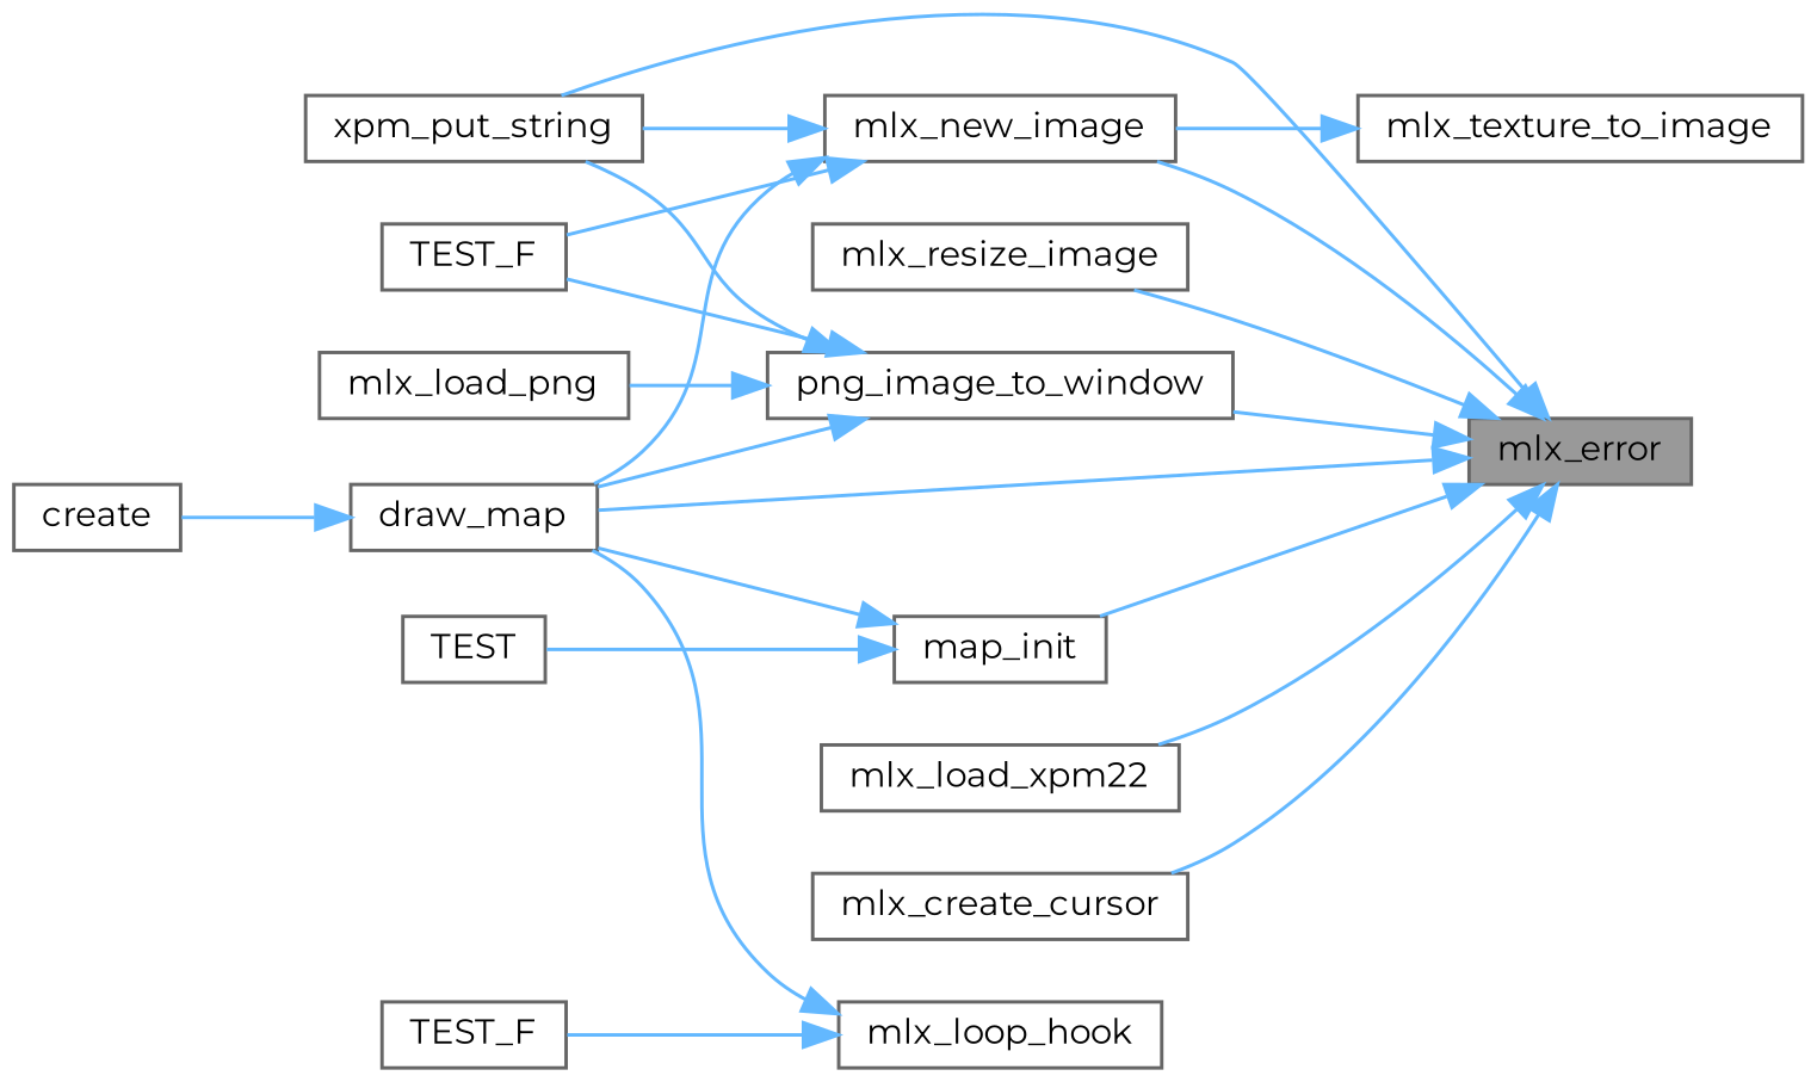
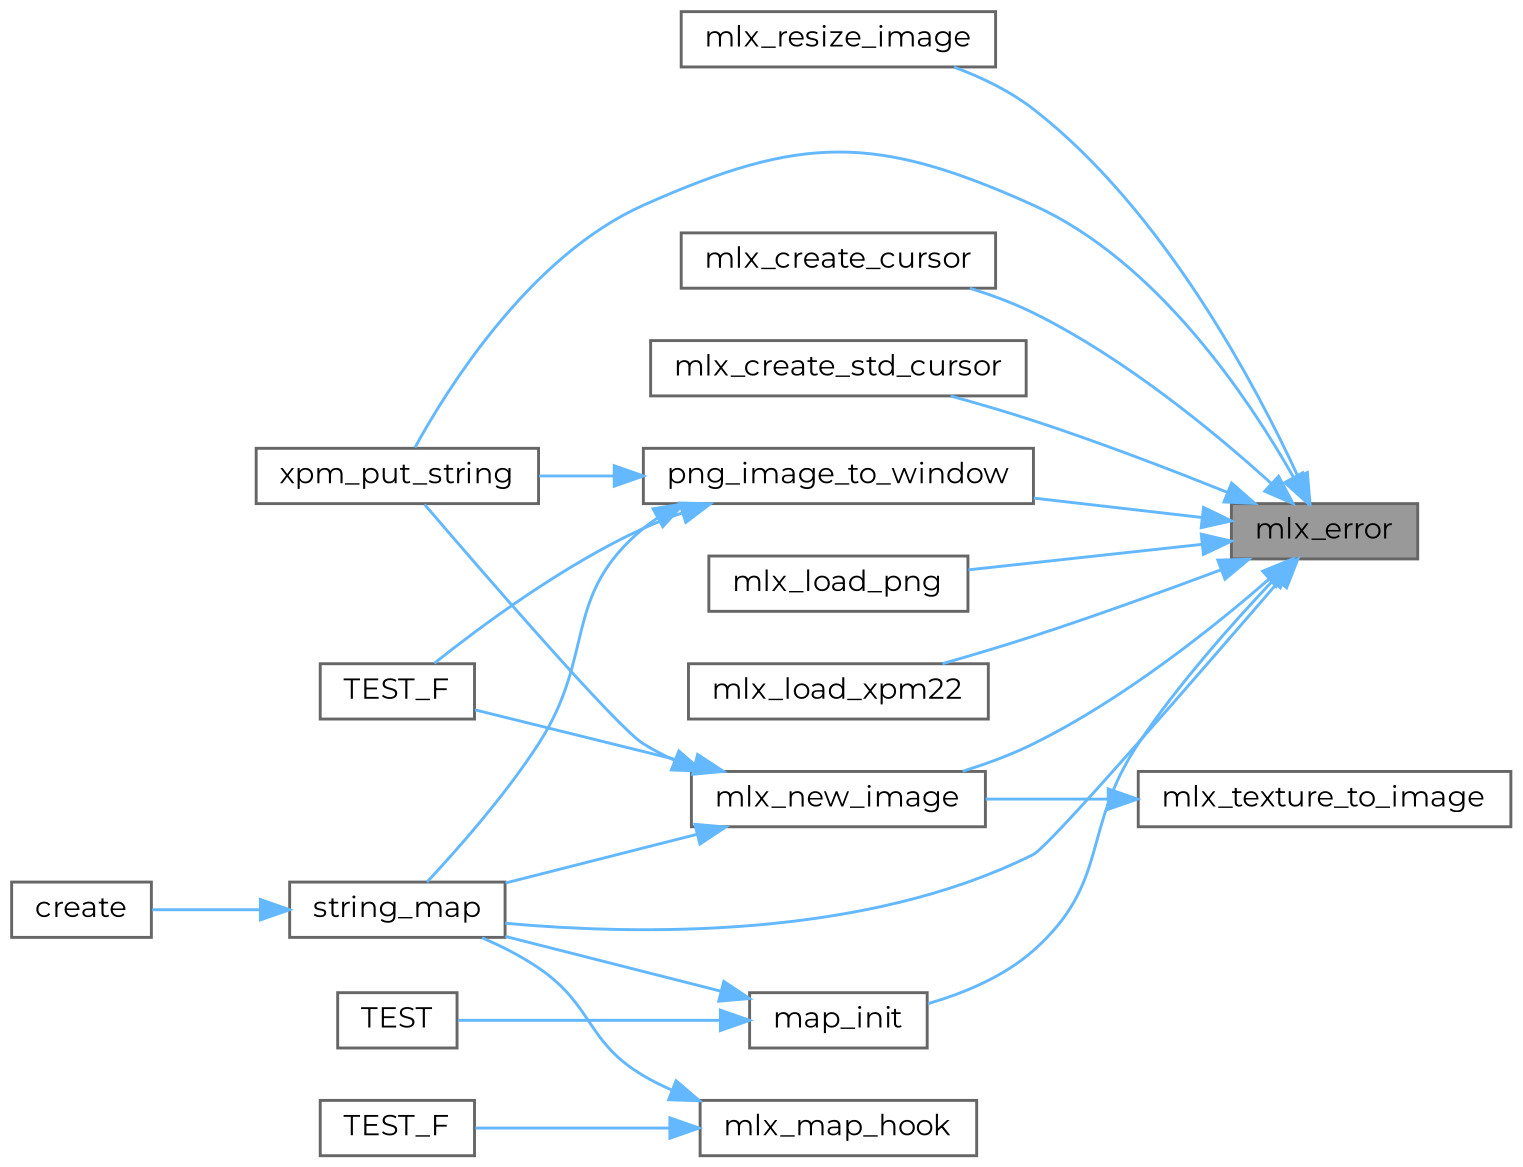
  digraph {
    fontname=Montserrat
    rankdir=RL
    node [color=grey40 fillcolor=white fontname=Montserrat fontsize=10 shape=box style=filled]
    edge [color=steelblue1 dir=back fontname=Montserrat fontsize=10 labelfontname=Helvetica labelfontsize=10 style=solid]
    n1 [color=gray40 fillcolor=grey60 fontcolor=black height=0.2 label=mlx_error width=0.4]
    n2 [height=0.2 label=mlx_create_cursor width=0.4]
+   n3 [height=0.2 label=mlx_create_std_cursor width=0.4]
    n4 [height=0.2 label=png_image_to_window width=0.4]
    n5 [height=0.2 label=xpm_put_string width=0.4]
    n6 [height=0.2 label=map_init width=0.4]
    n7 [height=0.2 label=mlx_load_png width=0.4]
    n8 [height=0.2 label=mlx_load_xpm22 width=0.4]
    n9 [height=0.2 label=mlx_new_image width=0.4]
    n10 [height=0.2 label=mlx_resize_image width=0.4]
-   n11 [height=0.2 label=draw_map width=0.4]
+   n11 [height=0.2 label=string_map width=0.4]
    n12 [height=0.2 label=TEST_F width=0.4]
    n13 [height=0.2 label=TEST width=0.4]
-   n14 [height=0.2 label=mlx_loop_hook width=0.4]
+   n14 [height=0.2 label=mlx_map_hook width=0.4]
    n15 [height=0.2 label=TEST_F width=0.4]
    n16 [height=0.2 label=create width=0.4]
    n17 [height=0.2 label=mlx_texture_to_image width=0.4]
    n1 -> n2
+   n1 -> n3
    n1 -> n4
    n1 -> n5
    n1 -> n6
-   n4 -> n7
+   n1 -> n7
    n1 -> n8
    n1 -> n9
    n1 -> n10
    n1 -> n11
    n4 -> n5
    n4 -> n11
    n4 -> n12
    n6 -> n11
    n6 -> n13
    n9 -> n5
    n9 -> n11
    n9 -> n12
    n11 -> n16
    n14 -> n11
    n14 -> n15
    n17 -> n9
  }
